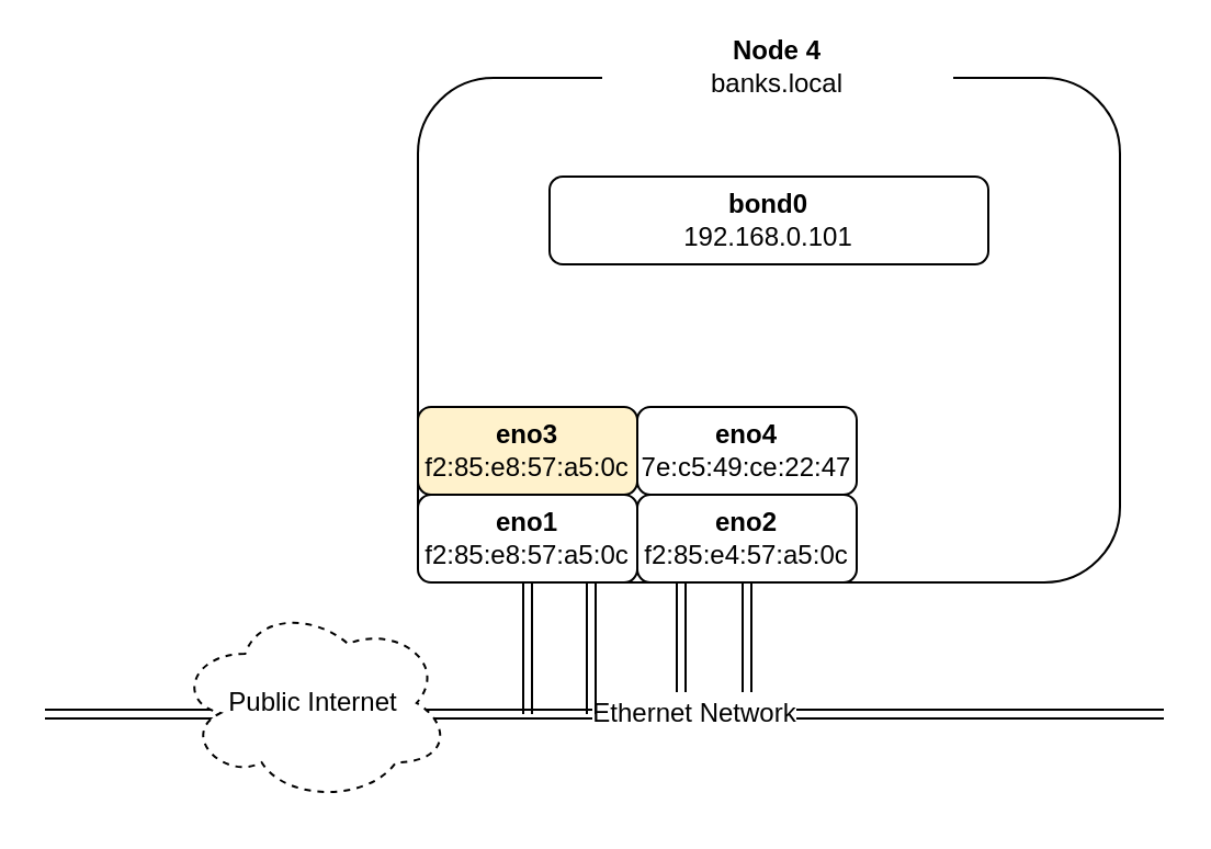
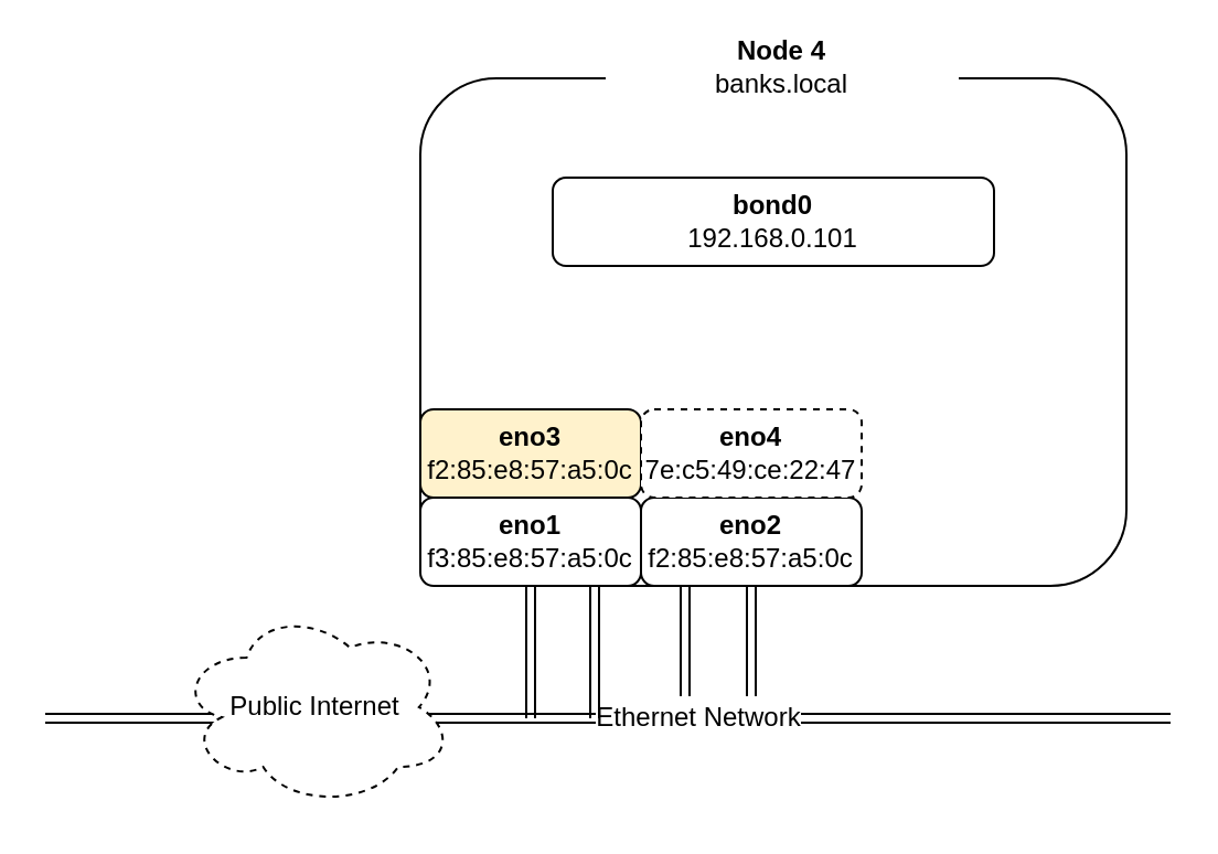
  <mxCell id="0" />
  <mxCell id="1" parent="0" />
  <mxCell id="2" value="" style="shape=link;html=1;" parent="1" edge="1"><mxGeometry width="50" height="50" relative="1" as="geometry"><mxPoint x="460" y="325" as="sourcePoint" /><mxPoint x="20" y="325" as="targetPoint" /></mxGeometry></mxCell>
  <mxCell id="3" value="" style="rounded=1;whiteSpace=wrap;html=1;" parent="1" vertex="1"><mxGeometry x="190" y="35" width="320" height="230" as="geometry" /></mxCell>
  <mxCell id="4" value="&lt;b&gt;Node 4&lt;/b&gt;&lt;br&gt;banks.local" style="text;html=1;align=center;verticalAlign=middle;whiteSpace=wrap;rounded=0;fillColor=#FFFFFF;" parent="1" vertex="1"><mxGeometry x="274" y="20" width="160" height="20" as="geometry" /></mxCell>
  <mxCell id="5" style="edgeStyle=orthogonalEdgeStyle;rounded=0;orthogonalLoop=1;jettySize=auto;html=1;exitX=0.5;exitY=1;exitDx=0;exitDy=0;entryX=0.25;entryY=0;entryDx=0;entryDy=0;endArrow=none;endFill=0;" parent="1" edge="1"><mxGeometry relative="1" as="geometry"><mxPoint x="293" y="58" as="targetPoint" /></mxGeometry></mxCell>
  <mxCell id="6" style="edgeStyle=orthogonalEdgeStyle;rounded=0;orthogonalLoop=1;jettySize=auto;html=1;exitX=0.5;exitY=1;exitDx=0;exitDy=0;entryX=0.75;entryY=0;entryDx=0;entryDy=0;endArrow=none;endFill=0;" parent="1" edge="1"><mxGeometry relative="1" as="geometry"><mxPoint x="408" y="58" as="targetPoint" /></mxGeometry></mxCell>
- <mxCell id="7" value="&lt;b&gt;eno1&lt;/b&gt;&lt;br&gt;f2:85:e8:57:a5:0c" style="rounded=1;whiteSpace=wrap;html=1;fillColor=#FFFFFF;" parent="1" vertex="1"><mxGeometry x="190" y="225" width="100" height="40" as="geometry" /></mxCell>
+ <mxCell id="7" value="&lt;b&gt;eno1&lt;/b&gt;&lt;br&gt;f3:85:e8:57:a5:0c" style="rounded=1;whiteSpace=wrap;html=1;fillColor=#FFFFFF;" parent="1" vertex="1"><mxGeometry x="190" y="225" width="100" height="40" as="geometry" /></mxCell>
  <mxCell id="8" value="" style="shape=link;html=1;exitX=0.5;exitY=1;exitDx=0;exitDy=0;" parent="1" source="7" edge="1"><mxGeometry width="50" height="50" relative="1" as="geometry"><mxPoint x="250" y="365" as="sourcePoint" /><mxPoint x="240" y="325" as="targetPoint" /></mxGeometry></mxCell>
  <mxCell id="9" value="" style="shape=link;html=1;" parent="1" edge="1"><mxGeometry width="50" height="50" relative="1" as="geometry"><mxPoint x="260" y="325" as="sourcePoint" /><mxPoint x="530" y="325" as="targetPoint" /></mxGeometry></mxCell>
  <mxCell id="10" value="Ethernet Network" style="text;html=1;align=center;verticalAlign=middle;resizable=0;points=[];;labelBackgroundColor=#ffffff;fontColor=#000000;" parent="9" vertex="1" connectable="0"><mxGeometry x="-0.594" y="1" relative="1" as="geometry"><mxPoint as="offset" /></mxGeometry></mxCell>
  <mxCell id="11" value="Public Internet" style="ellipse;shape=cloud;whiteSpace=wrap;html=1;dashed=1;" parent="1" vertex="1"><mxGeometry x="80" y="275" width="125" height="90" as="geometry" /></mxCell>
- <mxCell id="12" value="&lt;b&gt;eno2&lt;/b&gt;&lt;br&gt;f2:85:e4:57:a5:0c" style="rounded=1;whiteSpace=wrap;html=1;fillColor=#FFFFFF;" parent="1" vertex="1"><mxGeometry x="290" y="225" width="100" height="40" as="geometry" /></mxCell>
+ <mxCell id="12" value="&lt;b&gt;eno2&lt;/b&gt;&lt;br&gt;f2:85:e8:57:a5:0c" style="rounded=1;whiteSpace=wrap;html=1;fillColor=#FFFFFF;" parent="1" vertex="1"><mxGeometry x="290" y="225" width="100" height="40" as="geometry" /></mxCell>
  <mxCell id="13" value="&lt;b&gt;eno3&lt;/b&gt;&lt;br&gt;f2:85:e8:57:a5:0c" style="rounded=1;whiteSpace=wrap;html=1;fillColor=#fff2cc;" parent="1" vertex="1"><mxGeometry x="190" y="185" width="100" height="40" as="geometry" /></mxCell>
- <mxCell id="14" value="&lt;b&gt;eno4&lt;/b&gt;&lt;br&gt;7e:c5:49:ce:22:47" style="rounded=1;whiteSpace=wrap;html=1;fillColor=#FFFFFF;" parent="1" vertex="1"><mxGeometry x="290" y="185" width="100" height="40" as="geometry" /></mxCell>
+ <mxCell id="14" value="&lt;b&gt;eno4&lt;/b&gt;&lt;br&gt;7e:c5:49:ce:22:47" style="rounded=1;whiteSpace=wrap;html=1;fillColor=#FFFFFF;dashed=1;" parent="1" vertex="1"><mxGeometry x="290" y="185" width="100" height="40" as="geometry" /></mxCell>
  <mxCell id="15" value="&lt;b&gt;bond0&lt;br&gt;&lt;/b&gt;192.168.0.101" style="rounded=1;whiteSpace=wrap;html=1;fillColor=#FFFFFF;" parent="1" vertex="1"><mxGeometry x="250" y="80" width="200" height="40" as="geometry" /></mxCell>
  <mxCell id="16" value="" style="shape=link;html=1;exitX=0.5;exitY=1;exitDx=0;exitDy=0;" parent="1" edge="1"><mxGeometry width="50" height="50" relative="1" as="geometry"><mxPoint x="340" y="265" as="sourcePoint" /><mxPoint x="340" y="315" as="targetPoint" /></mxGeometry></mxCell>
  <mxCell id="17" value="" style="shape=link;html=1;exitX=0.5;exitY=1;exitDx=0;exitDy=0;" parent="1" edge="1"><mxGeometry width="50" height="50" relative="1" as="geometry"><mxPoint x="269" y="265" as="sourcePoint" /><mxPoint x="269" y="325" as="targetPoint" /></mxGeometry></mxCell>
  <mxCell id="18" value="" style="shape=link;html=1;exitX=0.5;exitY=1;exitDx=0;exitDy=0;" parent="1" edge="1"><mxGeometry width="50" height="50" relative="1" as="geometry"><mxPoint x="310" y="265" as="sourcePoint" /><mxPoint x="310" y="315" as="targetPoint" /></mxGeometry></mxCell>
